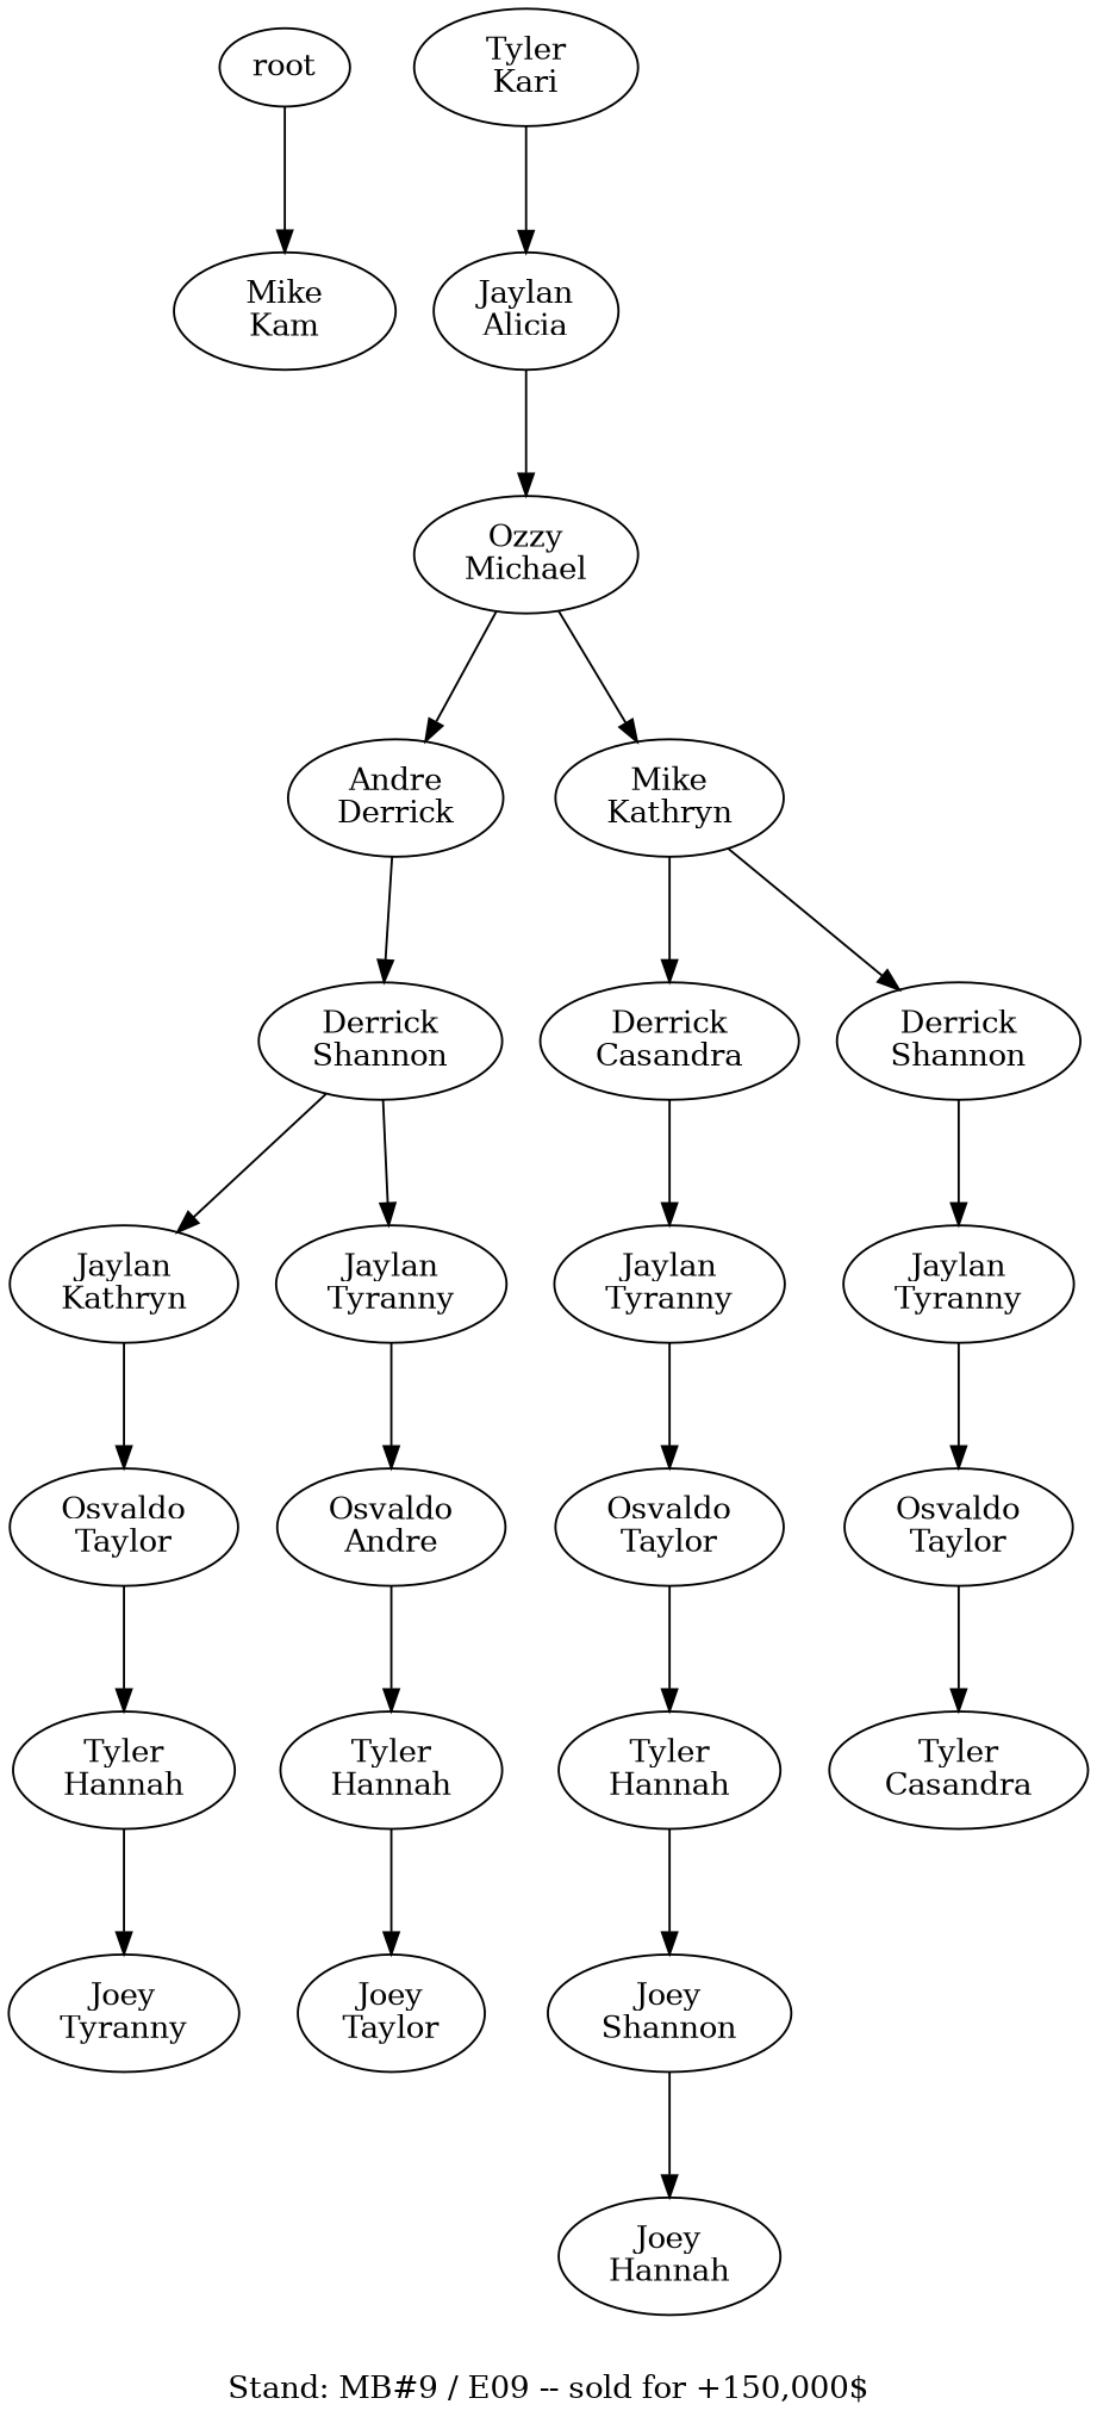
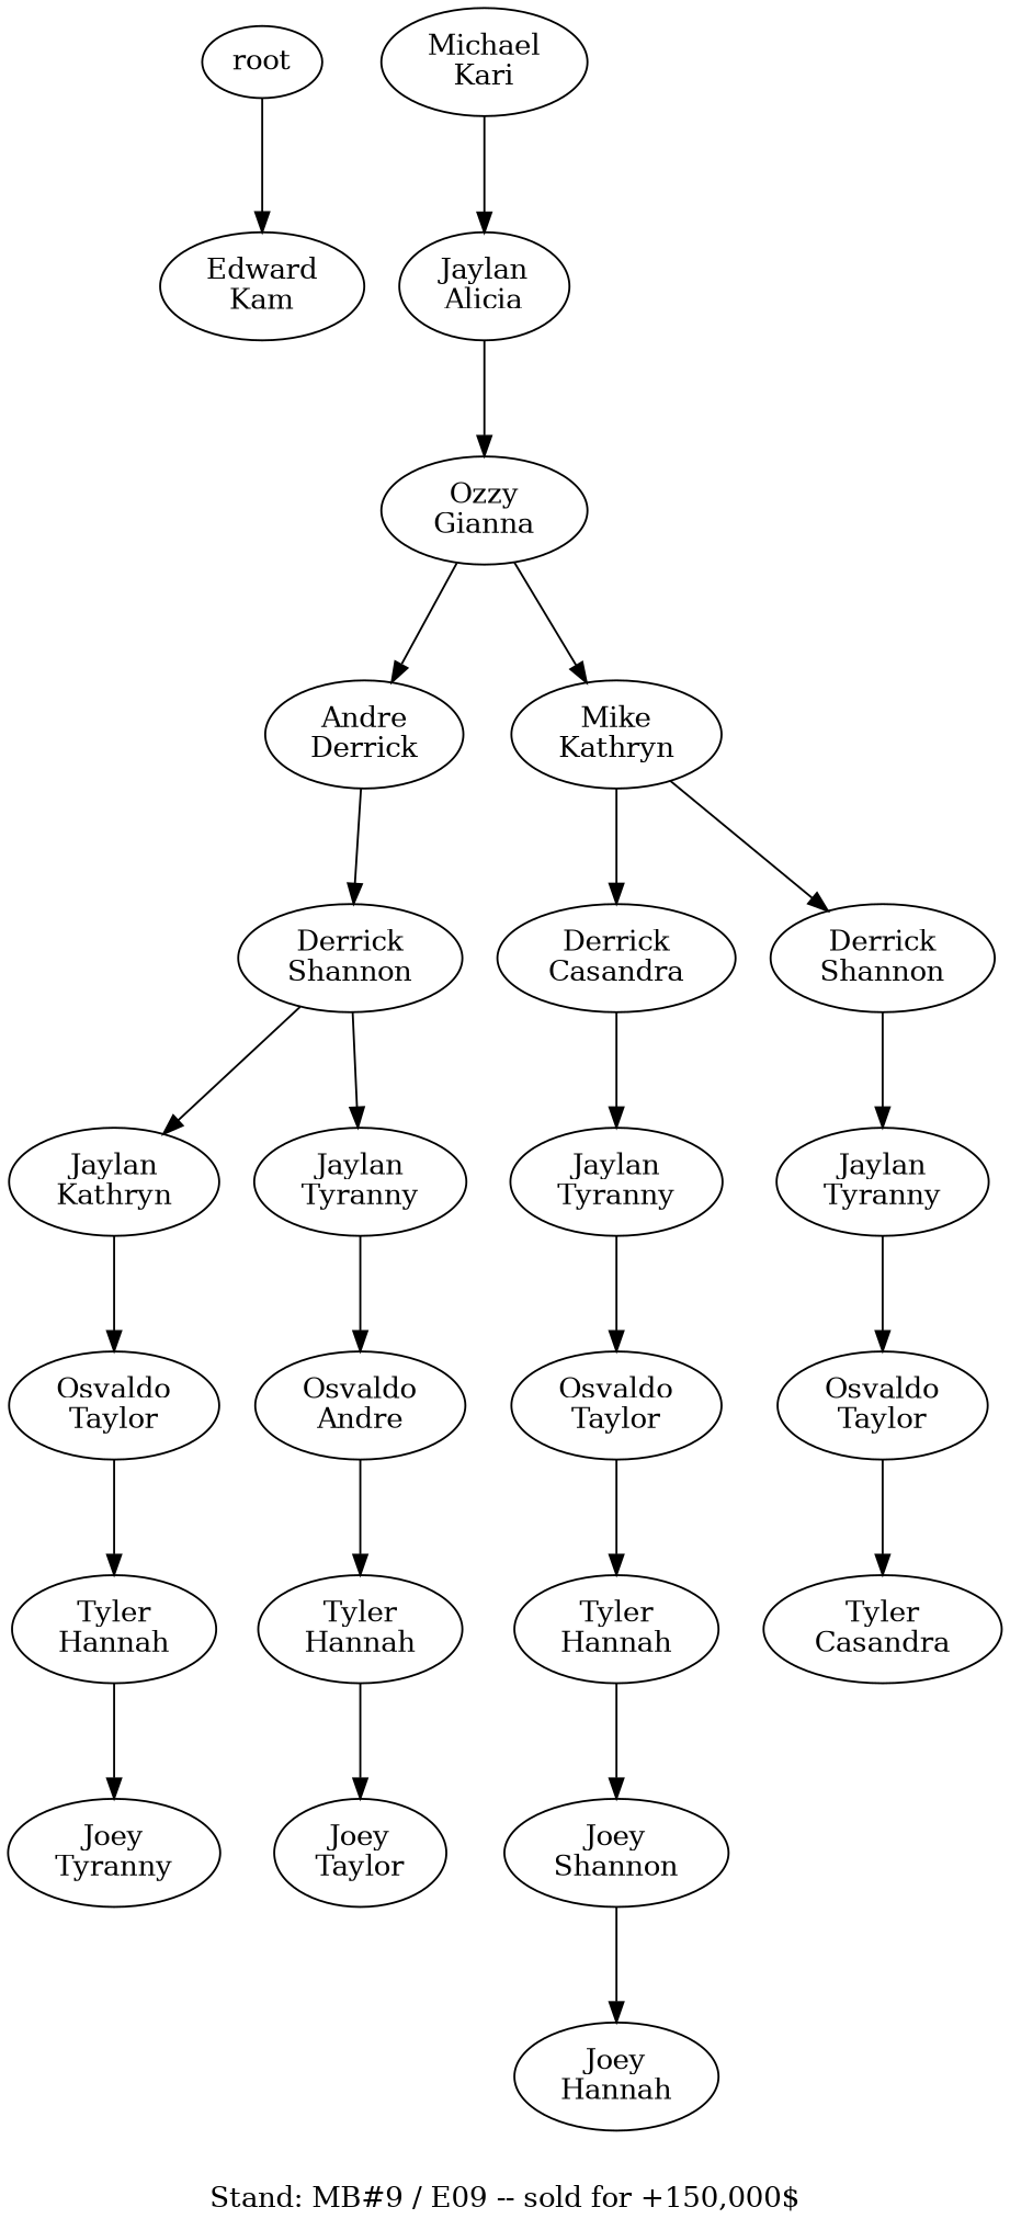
  digraph {
    label="Stand: MB#9 / E09 -- sold for +150,000$"
    labelloc=b
    ranksep=0.8
-   n1 [label="Mike\nKam"]
+   n1 [label="Edward\nKam"]
    root
-   n3 [label="Tyler\nKari"]
+   n3 [label="Michael\nKari"]
    n4 [label="Jaylan\nAlicia"]
-   n5 [label="Ozzy\nMichael"]
+   n5 [label="Ozzy\nGianna"]
    n6 [label="Andre\nDerrick"]
    n7 [label="Mike\nKathryn"]
    n8 [label="Derrick\nShannon"]
    n9 [label="Derrick\nCasandra"]
    n10 [label="Derrick\nShannon"]
    n11 [label="Jaylan\nKathryn"]
    n12 [label="Jaylan\nTyranny"]
    n13 [label="Osvaldo\nTaylor"]
    n14 [label="Osvaldo\nAndre"]
    n15 [label="Tyler\nHannah"]
    n16 [label="Joey\nTyranny"]
    n17 [label="Jaylan\nTyranny"]
    n18 [label="Jaylan\nTyranny"]
    n19 [label="Osvaldo\nTaylor"]
    n20 [label="Tyler\nHannah"]
    n21 [label="Joey\nShannon"]
    n22 [label="Joey\nHannah"]
    n23 [label="Tyler\nHannah"]
    n24 [label="Joey\nTaylor"]
    n25 [label="Osvaldo\nTaylor"]
    n26 [label="Tyler\nCasandra"]
    root -> n1
    n3 -> n4
    n4 -> n5
    n5 -> n6
    n5 -> n7
    n6 -> n8
    n7 -> n9
    n7 -> n10
    n8 -> n11
    n8 -> n12
    n9 -> n17
    n10 -> n18
    n11 -> n13
    n12 -> n14
    n13 -> n15
    n14 -> n23
    n15 -> n16
    n17 -> n19
    n18 -> n25
    n19 -> n20
    n20 -> n21
    n21 -> n22
    n23 -> n24
    n25 -> n26
  }
